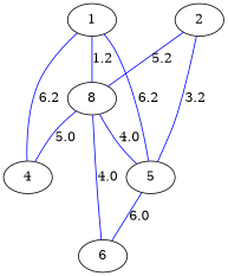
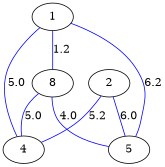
  digraph {
    edge [color=blue dir=none]
    n1 [label=8]
    1
    4
    5
    2
-   6
    n1 -> 4 [label=5.0]
    n1 -> 5 [label=4.0]
-   n1 -> 6 [label=4.0]
    1 -> n1 [label=1.2]
-   1 -> 4 [label=6.2]
+   1 -> 4 [label=5.0]
    1 -> 5 [label=6.2]
-   5 -> 6 [label=6.0]
-   2 -> n1 [label=5.2]
-   2 -> 5 [label=3.2]
+   2 -> 4 [label=5.2]
+   2 -> 5 [label=6.0]
  }
